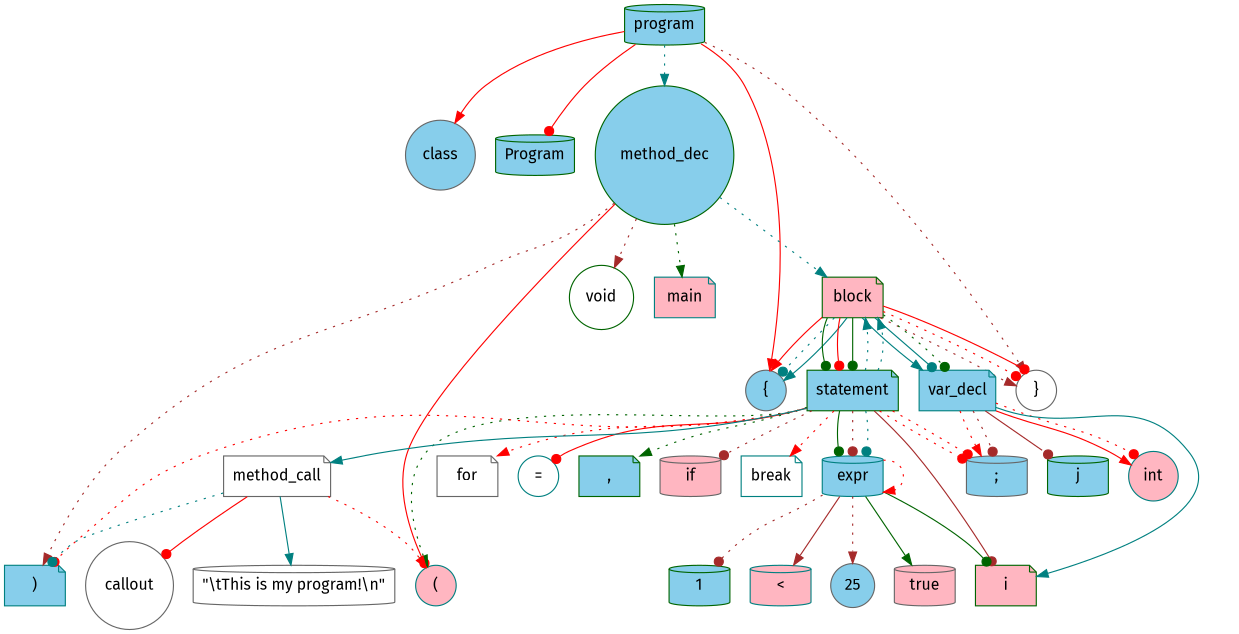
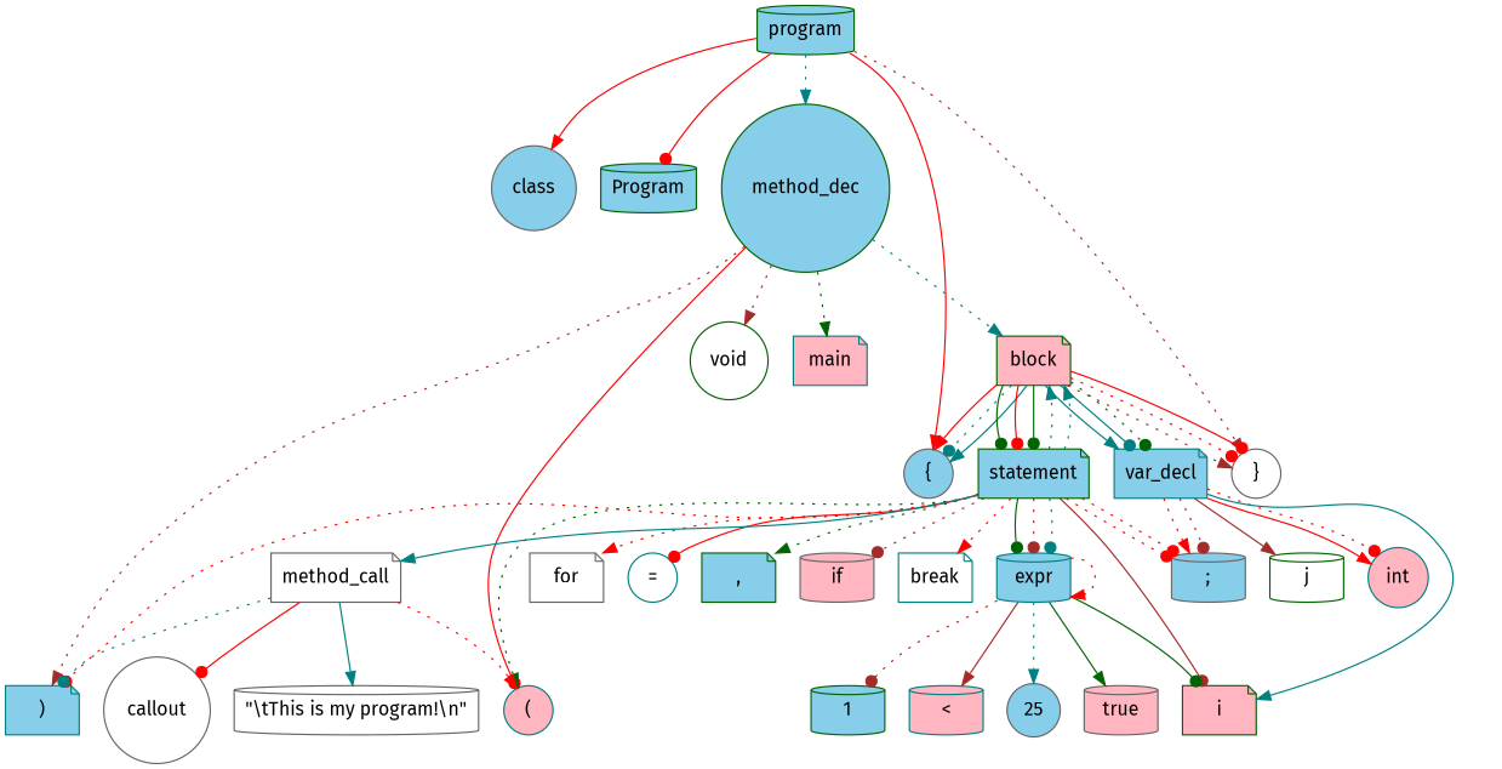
  digraph {
    fontname="Fira Sans"
    node [color=gray40 fillcolor=skyblue fontname="Fira Sans" shape=circle style=filled]
    edge [arrowhead=normal color=red fontname="Fira Sans" style=dotted]
    class
    program [color=darkgreen shape=cylinder]
    Program [color=darkgreen shape=cylinder]
    "{"
    method_dec [color=darkgreen]
    "}" [fillcolor=white]
    void [color=darkgreen fillcolor=white]
    main [color=teal fillcolor=lightpink shape=note]
    "(" [color=teal fillcolor=lightpink]
    ")" [color=teal shape=note]
    block [color=darkgreen fillcolor=lightpink shape=note]
    var_decl [color=teal shape=note]
    statement [color=darkgreen shape=note]
    int [color=teal fillcolor=lightpink]
    i [color=darkgreen fillcolor=lightpink shape=note]
    ";" [shape=cylinder]
-   j [color=darkgreen shape=cylinder]
+   j [color=darkgreen fillcolor=white shape=cylinder]
    for [fillcolor=white shape=note]
    "=" [color=teal fillcolor=white]
    expr [color=teal shape=cylinder]
    "," [color=darkgreen shape=note]
    if [fillcolor=lightpink shape=cylinder]
    break [color=teal fillcolor=white shape=note]
    method_call [fillcolor=white shape=note]
    1 [color=darkgreen shape=cylinder]
    "<" [color=teal fillcolor=lightpink shape=cylinder]
    25
    true [fillcolor=lightpink shape=cylinder]
    callout [fillcolor=white]
    "\"\\tThis is my program!\\n\"" [fillcolor=white shape=cylinder]
    program -> class [style=solid]
    program -> Program [arrowhead=dot style=solid]
    program -> "{" [style=solid]
    program -> method_dec [color=teal]
    program -> "}" [color=brown]
    method_dec -> void [color=brown]
    method_dec -> main [color=darkgreen]
    method_dec -> "(" [arrowhead=dot style=solid]
    method_dec -> ")" [color=brown]
    method_dec -> block [color=teal]
    block -> "{" [style=solid]
    block -> "{" [arrowhead=dot color=teal]
    block -> "{" [color=teal style=solid]
    block -> "}" [color=brown]
    block -> "}" [arrowhead=dot]
    block -> "}" [arrowhead=dot style=solid]
    block -> var_decl [color=teal style=solid]
    block -> var_decl [arrowhead=dot color=teal style=solid]
    block -> var_decl [arrowhead=dot color=darkgreen]
    block -> statement [arrowhead=dot color=darkgreen style=solid]
    block -> statement [arrowhead=dot style=solid]
    block -> statement [arrowhead=dot color=darkgreen style=solid]
    var_decl -> int [style=solid]
    var_decl -> int [arrowhead=dot]
    var_decl -> i [color=teal style=solid]
    var_decl -> ";"
    var_decl -> ";" [arrowhead=dot color=brown]
-   var_decl -> j [arrowhead=dot color=brown style=solid]
+   var_decl -> j [color=brown style=solid]
    statement -> "(" [color=darkgreen]
    statement -> ")" [arrowhead=dot]
    statement -> block [color=teal]
    statement -> block [color=teal]
    statement -> i [arrowhead=dot color=brown style=solid]
    statement -> ";" [arrowhead=dot]
    statement -> ";" [arrowhead=dot]
    statement -> for
    statement -> "=" [arrowhead=dot style=solid]
    statement -> expr [arrowhead=dot color=darkgreen style=solid]
    statement -> expr [arrowhead=dot color=brown]
    statement -> expr [arrowhead=dot color=teal]
    statement -> "," [color=darkgreen]
    statement -> if [arrowhead=dot color=brown]
    statement -> break
    statement -> method_call [color=teal style=solid]
    expr -> i [arrowhead=dot color=darkgreen style=solid]
    expr -> expr
    expr -> 1 [arrowhead=dot color=brown]
    expr -> "<" [color=brown style=solid]
-   expr -> 25 [color=brown]
+   expr -> 25 [color=teal]
    expr -> true [color=darkgreen style=solid]
    method_call -> "("
    method_call -> ")" [arrowhead=dot color=teal]
    method_call -> callout [arrowhead=dot style=solid]
    method_call -> "\"\\tThis is my program!\\n\"" [color=teal style=solid]
  }
